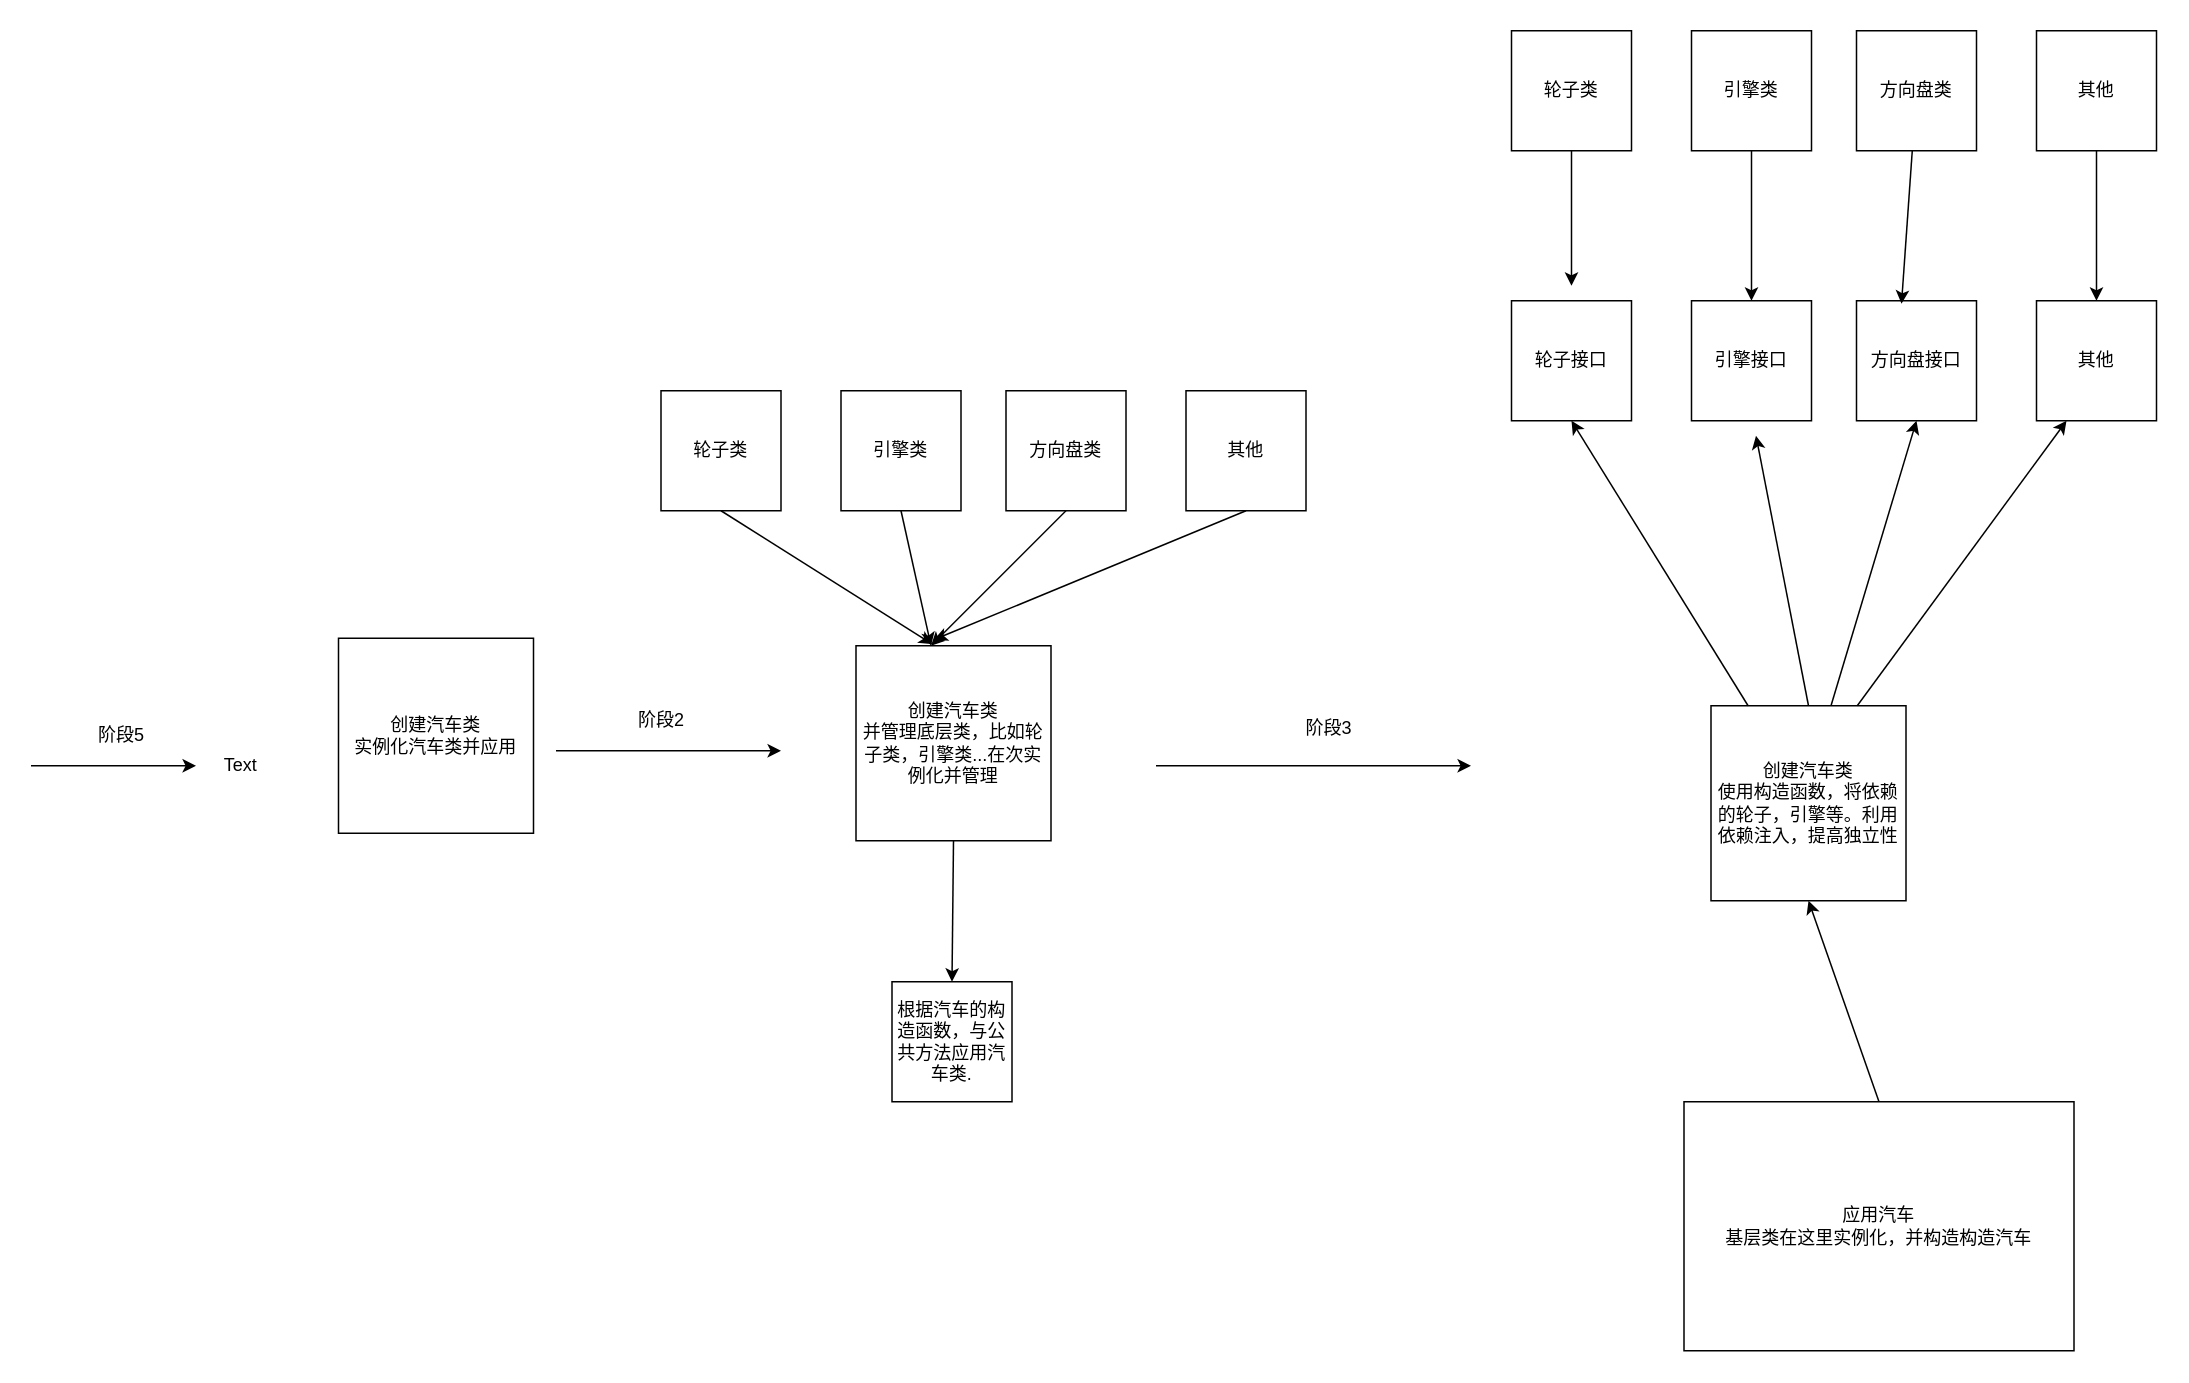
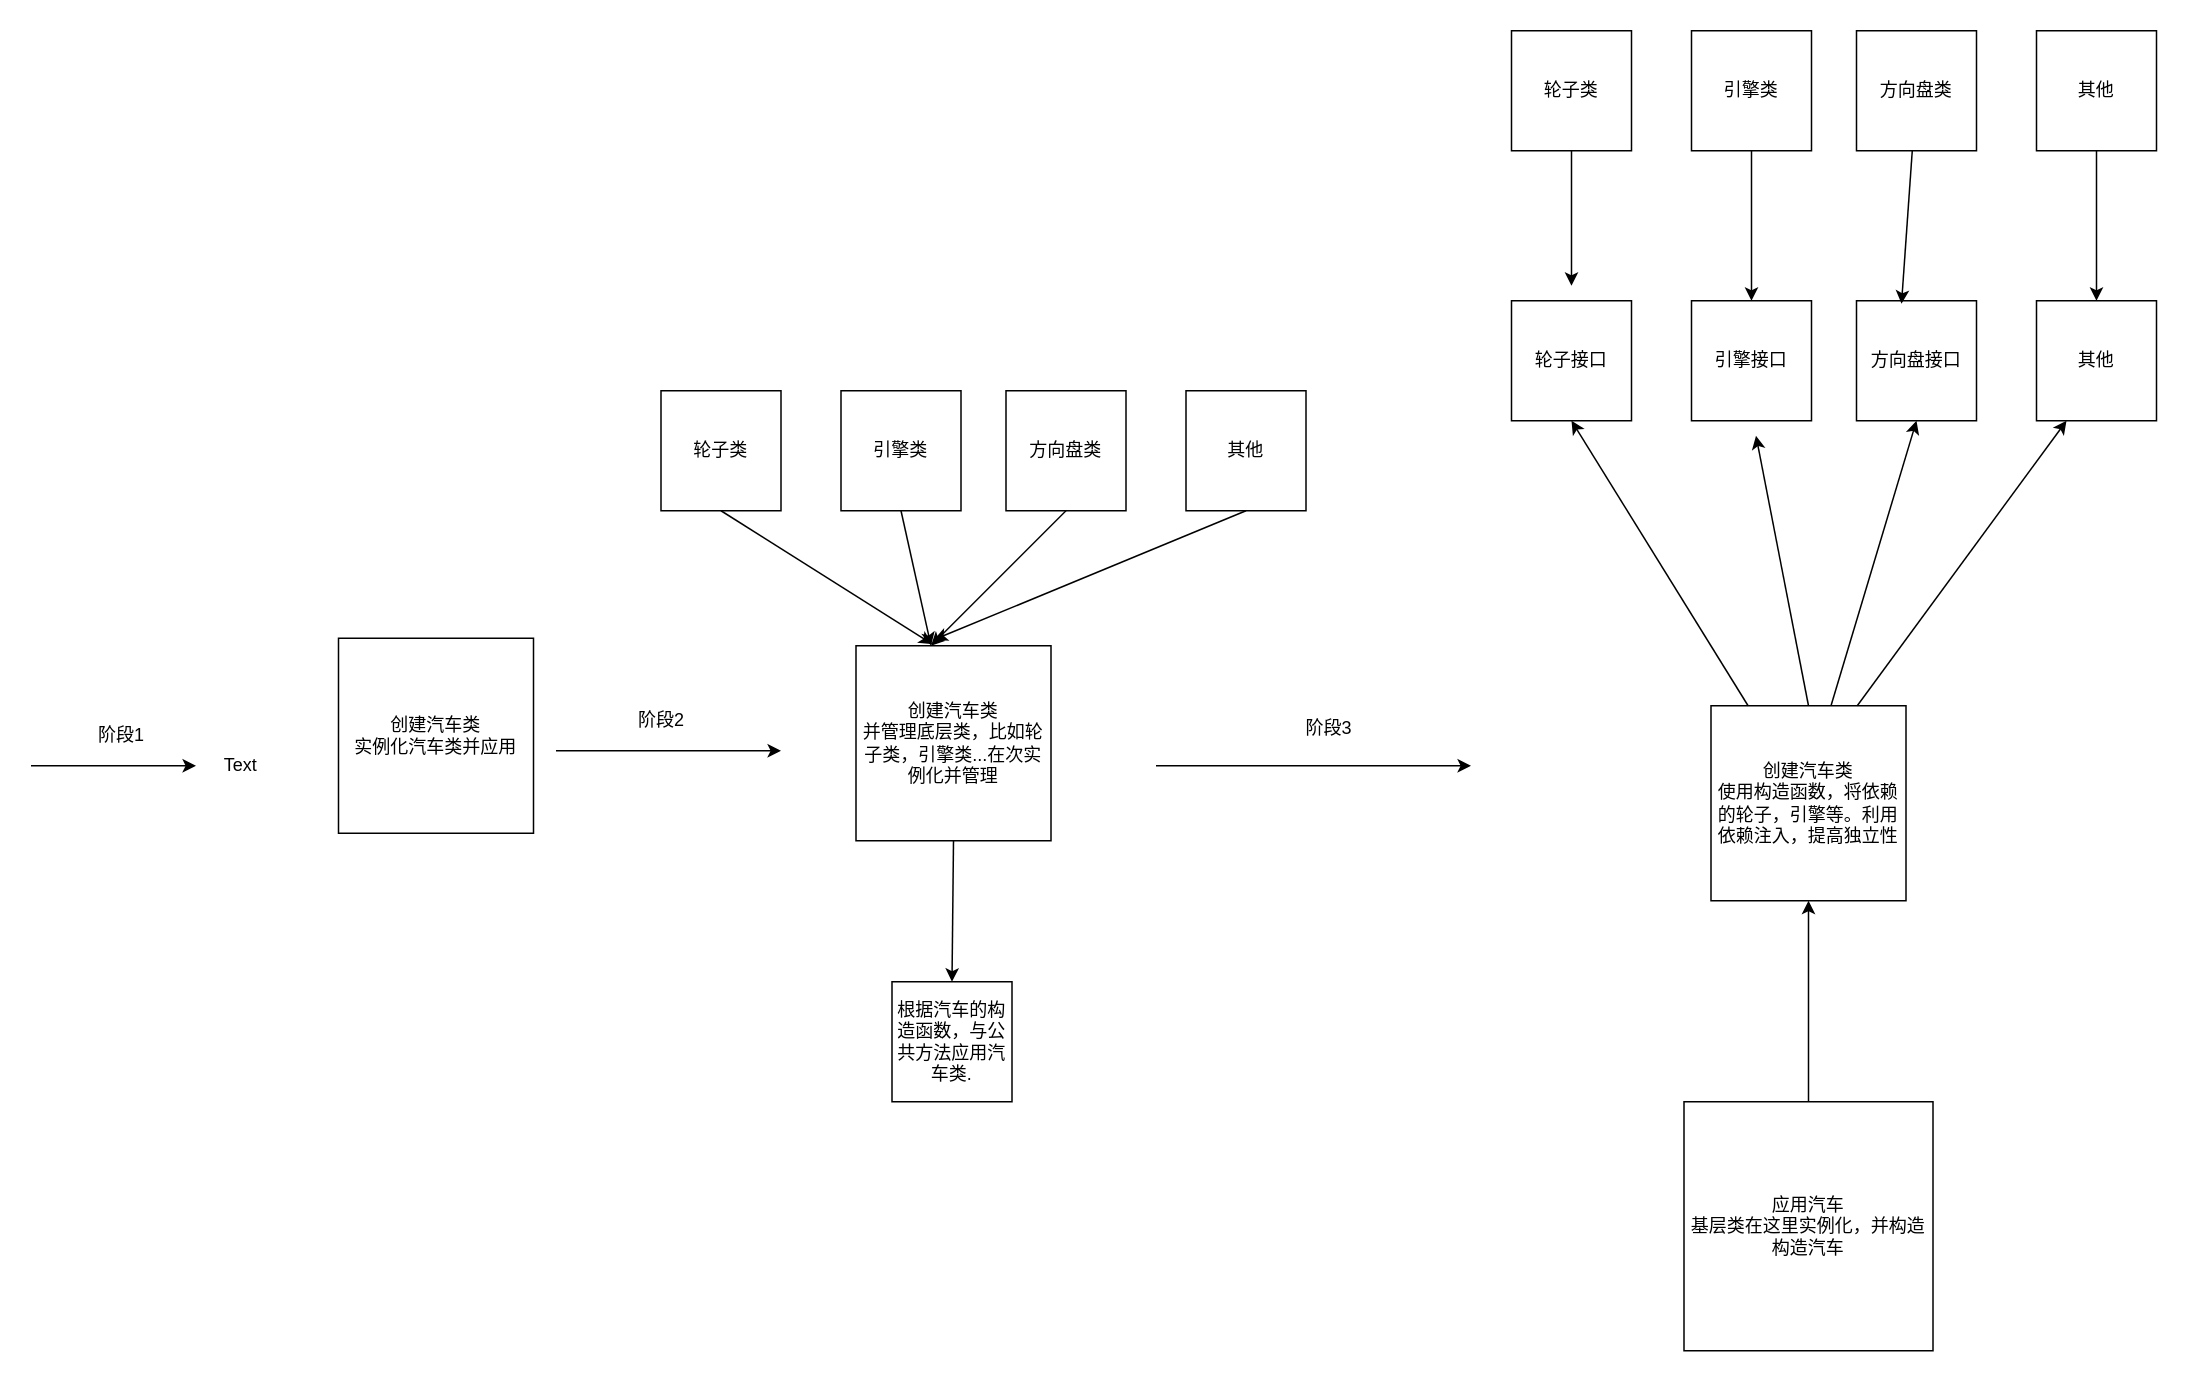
  <mxCell id="0" />
  <mxCell id="1" parent="0" />
  <mxCell id="2" value="创建汽车类&lt;br&gt;实例化汽车类并应用" style="whiteSpace=wrap;html=1;aspect=fixed;" vertex="1" parent="1"><mxGeometry x="225" y="425" width="130" height="130" as="geometry" /></mxCell>
  <mxCell id="3" value="创建汽车类&lt;br&gt;并管理底层类，比如轮子类，引擎类...在次实例化并管理" style="whiteSpace=wrap;html=1;aspect=fixed;" vertex="1" parent="1"><mxGeometry x="570" y="430" width="130" height="130" as="geometry" /></mxCell>
  <mxCell id="4" value="轮子类" style="whiteSpace=wrap;html=1;aspect=fixed;" vertex="1" parent="1"><mxGeometry x="440" y="260" width="80" height="80" as="geometry" /></mxCell>
  <mxCell id="5" value="" style="endArrow=classic;html=1;rounded=0;" edge="1" parent="1"><mxGeometry width="50" height="50" relative="1" as="geometry"><mxPoint x="370" y="500" as="sourcePoint" /><mxPoint x="520" y="500" as="targetPoint" /></mxGeometry></mxCell>
  <mxCell id="6" value="其他" style="whiteSpace=wrap;html=1;aspect=fixed;" vertex="1" parent="1"><mxGeometry x="790" y="260" width="80" height="80" as="geometry" /></mxCell>
  <mxCell id="7" value="引擎类" style="whiteSpace=wrap;html=1;aspect=fixed;" vertex="1" parent="1"><mxGeometry x="560" y="260" width="80" height="80" as="geometry" /></mxCell>
  <mxCell id="8" value="方向盘类" style="whiteSpace=wrap;html=1;aspect=fixed;" vertex="1" parent="1"><mxGeometry x="670" y="260" width="80" height="80" as="geometry" /></mxCell>
  <mxCell id="9" value="" style="endArrow=classic;html=1;rounded=0;exitX=0.5;exitY=1;exitDx=0;exitDy=0;entryX=0.392;entryY=-0.008;entryDx=0;entryDy=0;entryPerimeter=0;" edge="1" parent="1" source="4" target="3"><mxGeometry width="50" height="50" relative="1" as="geometry"><mxPoint x="610" y="490" as="sourcePoint" /><mxPoint x="660" y="440" as="targetPoint" /></mxGeometry></mxCell>
  <mxCell id="10" value="" style="endArrow=classic;html=1;rounded=0;exitX=0.5;exitY=1;exitDx=0;exitDy=0;" edge="1" parent="1" source="7"><mxGeometry width="50" height="50" relative="1" as="geometry"><mxPoint x="490" y="350" as="sourcePoint" /><mxPoint x="620" y="430" as="targetPoint" /></mxGeometry></mxCell>
  <mxCell id="11" value="" style="endArrow=classic;html=1;rounded=0;exitX=0.5;exitY=1;exitDx=0;exitDy=0;" edge="1" parent="1" source="8"><mxGeometry width="50" height="50" relative="1" as="geometry"><mxPoint x="500" y="360" as="sourcePoint" /><mxPoint x="620" y="430" as="targetPoint" /></mxGeometry></mxCell>
  <mxCell id="12" value="" style="endArrow=classic;html=1;rounded=0;entryX=0.4;entryY=-0.031;entryDx=0;entryDy=0;entryPerimeter=0;exitX=0.5;exitY=1;exitDx=0;exitDy=0;" edge="1" parent="1" source="6" target="3"><mxGeometry width="50" height="50" relative="1" as="geometry"><mxPoint x="610" y="490" as="sourcePoint" /><mxPoint x="660" y="440" as="targetPoint" /></mxGeometry></mxCell>
  <mxCell id="13" value="阶段2" style="text;html=1;align=center;verticalAlign=middle;resizable=0;points=[];autosize=1;strokeColor=none;fillColor=none;" vertex="1" parent="1"><mxGeometry x="415" y="465" width="50" height="30" as="geometry" /></mxCell>
  <mxCell id="14" value="根据汽车的构造函数，与公共方法应用汽车类." style="whiteSpace=wrap;html=1;aspect=fixed;" vertex="1" parent="1"><mxGeometry x="594" y="654" width="80" height="80" as="geometry" /></mxCell>
  <mxCell id="15" value="" style="endArrow=classic;html=1;rounded=0;exitX=0.5;exitY=1;exitDx=0;exitDy=0;entryX=0.5;entryY=0;entryDx=0;entryDy=0;" edge="1" parent="1" source="3" target="14"><mxGeometry width="50" height="50" relative="1" as="geometry"><mxPoint x="610" y="470" as="sourcePoint" /><mxPoint x="660" y="420" as="targetPoint" /></mxGeometry></mxCell>
  <mxCell id="16" value="" style="endArrow=classic;html=1;rounded=0;" edge="1" parent="1"><mxGeometry width="50" height="50" relative="1" as="geometry"><mxPoint x="770" y="510" as="sourcePoint" /><mxPoint x="980" y="510" as="targetPoint" /></mxGeometry></mxCell>
  <mxCell id="17" value="阶段3" style="text;html=1;align=center;verticalAlign=middle;resizable=0;points=[];autosize=1;strokeColor=none;fillColor=none;" vertex="1" parent="1"><mxGeometry x="860" y="470" width="50" height="30" as="geometry" /></mxCell>
  <mxCell id="18" value="创建汽车类&lt;br&gt;使用构造函数，将依赖的轮子，引擎等。利用依赖注入，提高独立性" style="whiteSpace=wrap;html=1;aspect=fixed;" vertex="1" parent="1"><mxGeometry x="1140" y="470" width="130" height="130" as="geometry" /></mxCell>
  <mxCell id="19" value="轮子接口" style="whiteSpace=wrap;html=1;aspect=fixed;" vertex="1" parent="1"><mxGeometry x="1007" y="200" width="80" height="80" as="geometry" /></mxCell>
  <mxCell id="20" value="其他" style="whiteSpace=wrap;html=1;aspect=fixed;" vertex="1" parent="1"><mxGeometry x="1357" y="200" width="80" height="80" as="geometry" /></mxCell>
  <mxCell id="21" value="引擎接口" style="whiteSpace=wrap;html=1;aspect=fixed;" vertex="1" parent="1"><mxGeometry x="1127" y="200" width="80" height="80" as="geometry" /></mxCell>
  <mxCell id="22" value="方向盘接口" style="whiteSpace=wrap;html=1;aspect=fixed;" vertex="1" parent="1"><mxGeometry x="1237" y="200" width="80" height="80" as="geometry" /></mxCell>
  <mxCell id="23" value="轮子类" style="whiteSpace=wrap;html=1;aspect=fixed;" vertex="1" parent="1"><mxGeometry x="1007" y="20" width="80" height="80" as="geometry" /></mxCell>
  <mxCell id="24" value="其他" style="whiteSpace=wrap;html=1;aspect=fixed;" vertex="1" parent="1"><mxGeometry x="1357" y="20" width="80" height="80" as="geometry" /></mxCell>
  <mxCell id="25" value="引擎类" style="whiteSpace=wrap;html=1;aspect=fixed;" vertex="1" parent="1"><mxGeometry x="1127" y="20" width="80" height="80" as="geometry" /></mxCell>
  <mxCell id="26" value="方向盘类" style="whiteSpace=wrap;html=1;aspect=fixed;" vertex="1" parent="1"><mxGeometry x="1237" y="20" width="80" height="80" as="geometry" /></mxCell>
  <mxCell id="27" value="" style="endArrow=classic;html=1;rounded=0;entryX=0.5;entryY=1;entryDx=0;entryDy=0;" edge="1" parent="1" source="18" target="19"><mxGeometry width="50" height="50" relative="1" as="geometry"><mxPoint x="1150" y="600" as="sourcePoint" /><mxPoint x="1200" y="550" as="targetPoint" /></mxGeometry></mxCell>
  <mxCell id="28" value="" style="endArrow=classic;html=1;rounded=0;exitX=0.5;exitY=0;exitDx=0;exitDy=0;" edge="1" parent="1" source="18"><mxGeometry width="50" height="50" relative="1" as="geometry"><mxPoint x="1150" y="600" as="sourcePoint" /><mxPoint x="1170" y="290" as="targetPoint" /></mxGeometry></mxCell>
  <mxCell id="29" value="" style="endArrow=classic;html=1;rounded=0;entryX=0.5;entryY=1;entryDx=0;entryDy=0;" edge="1" parent="1" target="22"><mxGeometry width="50" height="50" relative="1" as="geometry"><mxPoint x="1220" y="470" as="sourcePoint" /><mxPoint x="1180" y="300" as="targetPoint" /></mxGeometry></mxCell>
  <mxCell id="30" value="" style="endArrow=classic;html=1;rounded=0;entryX=0.25;entryY=1;entryDx=0;entryDy=0;exitX=0.75;exitY=0;exitDx=0;exitDy=0;" edge="1" parent="1" source="18" target="20"><mxGeometry width="50" height="50" relative="1" as="geometry"><mxPoint x="1250" y="460" as="sourcePoint" /><mxPoint x="1180" y="300" as="targetPoint" /></mxGeometry></mxCell>
  <mxCell id="31" value="" style="endArrow=classic;html=1;rounded=0;exitX=0.5;exitY=1;exitDx=0;exitDy=0;" edge="1" parent="1" source="23"><mxGeometry width="50" height="50" relative="1" as="geometry"><mxPoint x="1150" y="510" as="sourcePoint" /><mxPoint x="1047" y="190" as="targetPoint" /></mxGeometry></mxCell>
  <mxCell id="32" value="" style="endArrow=classic;html=1;rounded=0;exitX=0.5;exitY=1;exitDx=0;exitDy=0;entryX=0.5;entryY=0;entryDx=0;entryDy=0;" edge="1" parent="1" source="25" target="21"><mxGeometry width="50" height="50" relative="1" as="geometry"><mxPoint x="1057" y="110" as="sourcePoint" /><mxPoint x="1057" y="200" as="targetPoint" /></mxGeometry></mxCell>
  <mxCell id="33" value="" style="endArrow=classic;html=1;rounded=0;entryX=0.375;entryY=0.025;entryDx=0;entryDy=0;entryPerimeter=0;" edge="1" parent="1" source="26" target="22"><mxGeometry width="50" height="50" relative="1" as="geometry"><mxPoint x="1180" y="120" as="sourcePoint" /><mxPoint x="1177" y="210" as="targetPoint" /></mxGeometry></mxCell>
  <mxCell id="34" value="" style="endArrow=classic;html=1;rounded=0;entryX=0.5;entryY=0;entryDx=0;entryDy=0;exitX=0.5;exitY=1;exitDx=0;exitDy=0;" edge="1" parent="1" source="24" target="20"><mxGeometry width="50" height="50" relative="1" as="geometry"><mxPoint x="1284.183" y="110" as="sourcePoint" /><mxPoint x="1277" y="212" as="targetPoint" /></mxGeometry></mxCell>
- <mxCell id="35" value="应用汽车&lt;br&gt;基层类在这里实例化，并构造构造汽车" style="whiteSpace=wrap;html=1;aspect=fixed;" vertex="1" parent="1"><mxGeometry x="1122" y="734" width="260" height="166" as="geometry" /></mxCell>
+ <mxCell id="35" value="应用汽车&lt;br&gt;基层类在这里实例化，并构造构造汽车" style="whiteSpace=wrap;html=1;aspect=fixed;" vertex="1" parent="1"><mxGeometry x="1122" y="734" width="166" height="166" as="geometry" /></mxCell>
  <mxCell id="36" value="" style="endArrow=classic;html=1;rounded=0;exitX=0.5;exitY=0;exitDx=0;exitDy=0;entryX=0.5;entryY=1;entryDx=0;entryDy=0;" edge="1" parent="1" source="35" target="18"><mxGeometry width="50" height="50" relative="1" as="geometry"><mxPoint x="980" y="480" as="sourcePoint" /><mxPoint x="1030" y="430" as="targetPoint" /></mxGeometry></mxCell>
  <mxCell id="37" value="" style="endArrow=classic;html=1;rounded=0;" edge="1" parent="1" target="38"><mxGeometry width="50" height="50" relative="1" as="geometry"><mxPoint x="20" y="510" as="sourcePoint" /><mxPoint x="160" y="510" as="targetPoint" /></mxGeometry></mxCell>
  <mxCell id="38" value="Text" style="text;html=1;strokeColor=none;fillColor=none;align=center;verticalAlign=middle;whiteSpace=wrap;rounded=0;" vertex="1" parent="1"><mxGeometry x="130" y="495" width="60" height="30" as="geometry" /></mxCell>
- <mxCell id="39" value="阶段5" style="text;html=1;align=center;verticalAlign=middle;resizable=0;points=[];autosize=1;strokeColor=none;fillColor=none;" vertex="1" parent="1"><mxGeometry x="55" y="475" width="50" height="30" as="geometry" /></mxCell>
+ <mxCell id="39" value="阶段1" style="text;html=1;align=center;verticalAlign=middle;resizable=0;points=[];autosize=1;strokeColor=none;fillColor=none;" vertex="1" parent="1"><mxGeometry x="55" y="475" width="50" height="30" as="geometry" /></mxCell>
